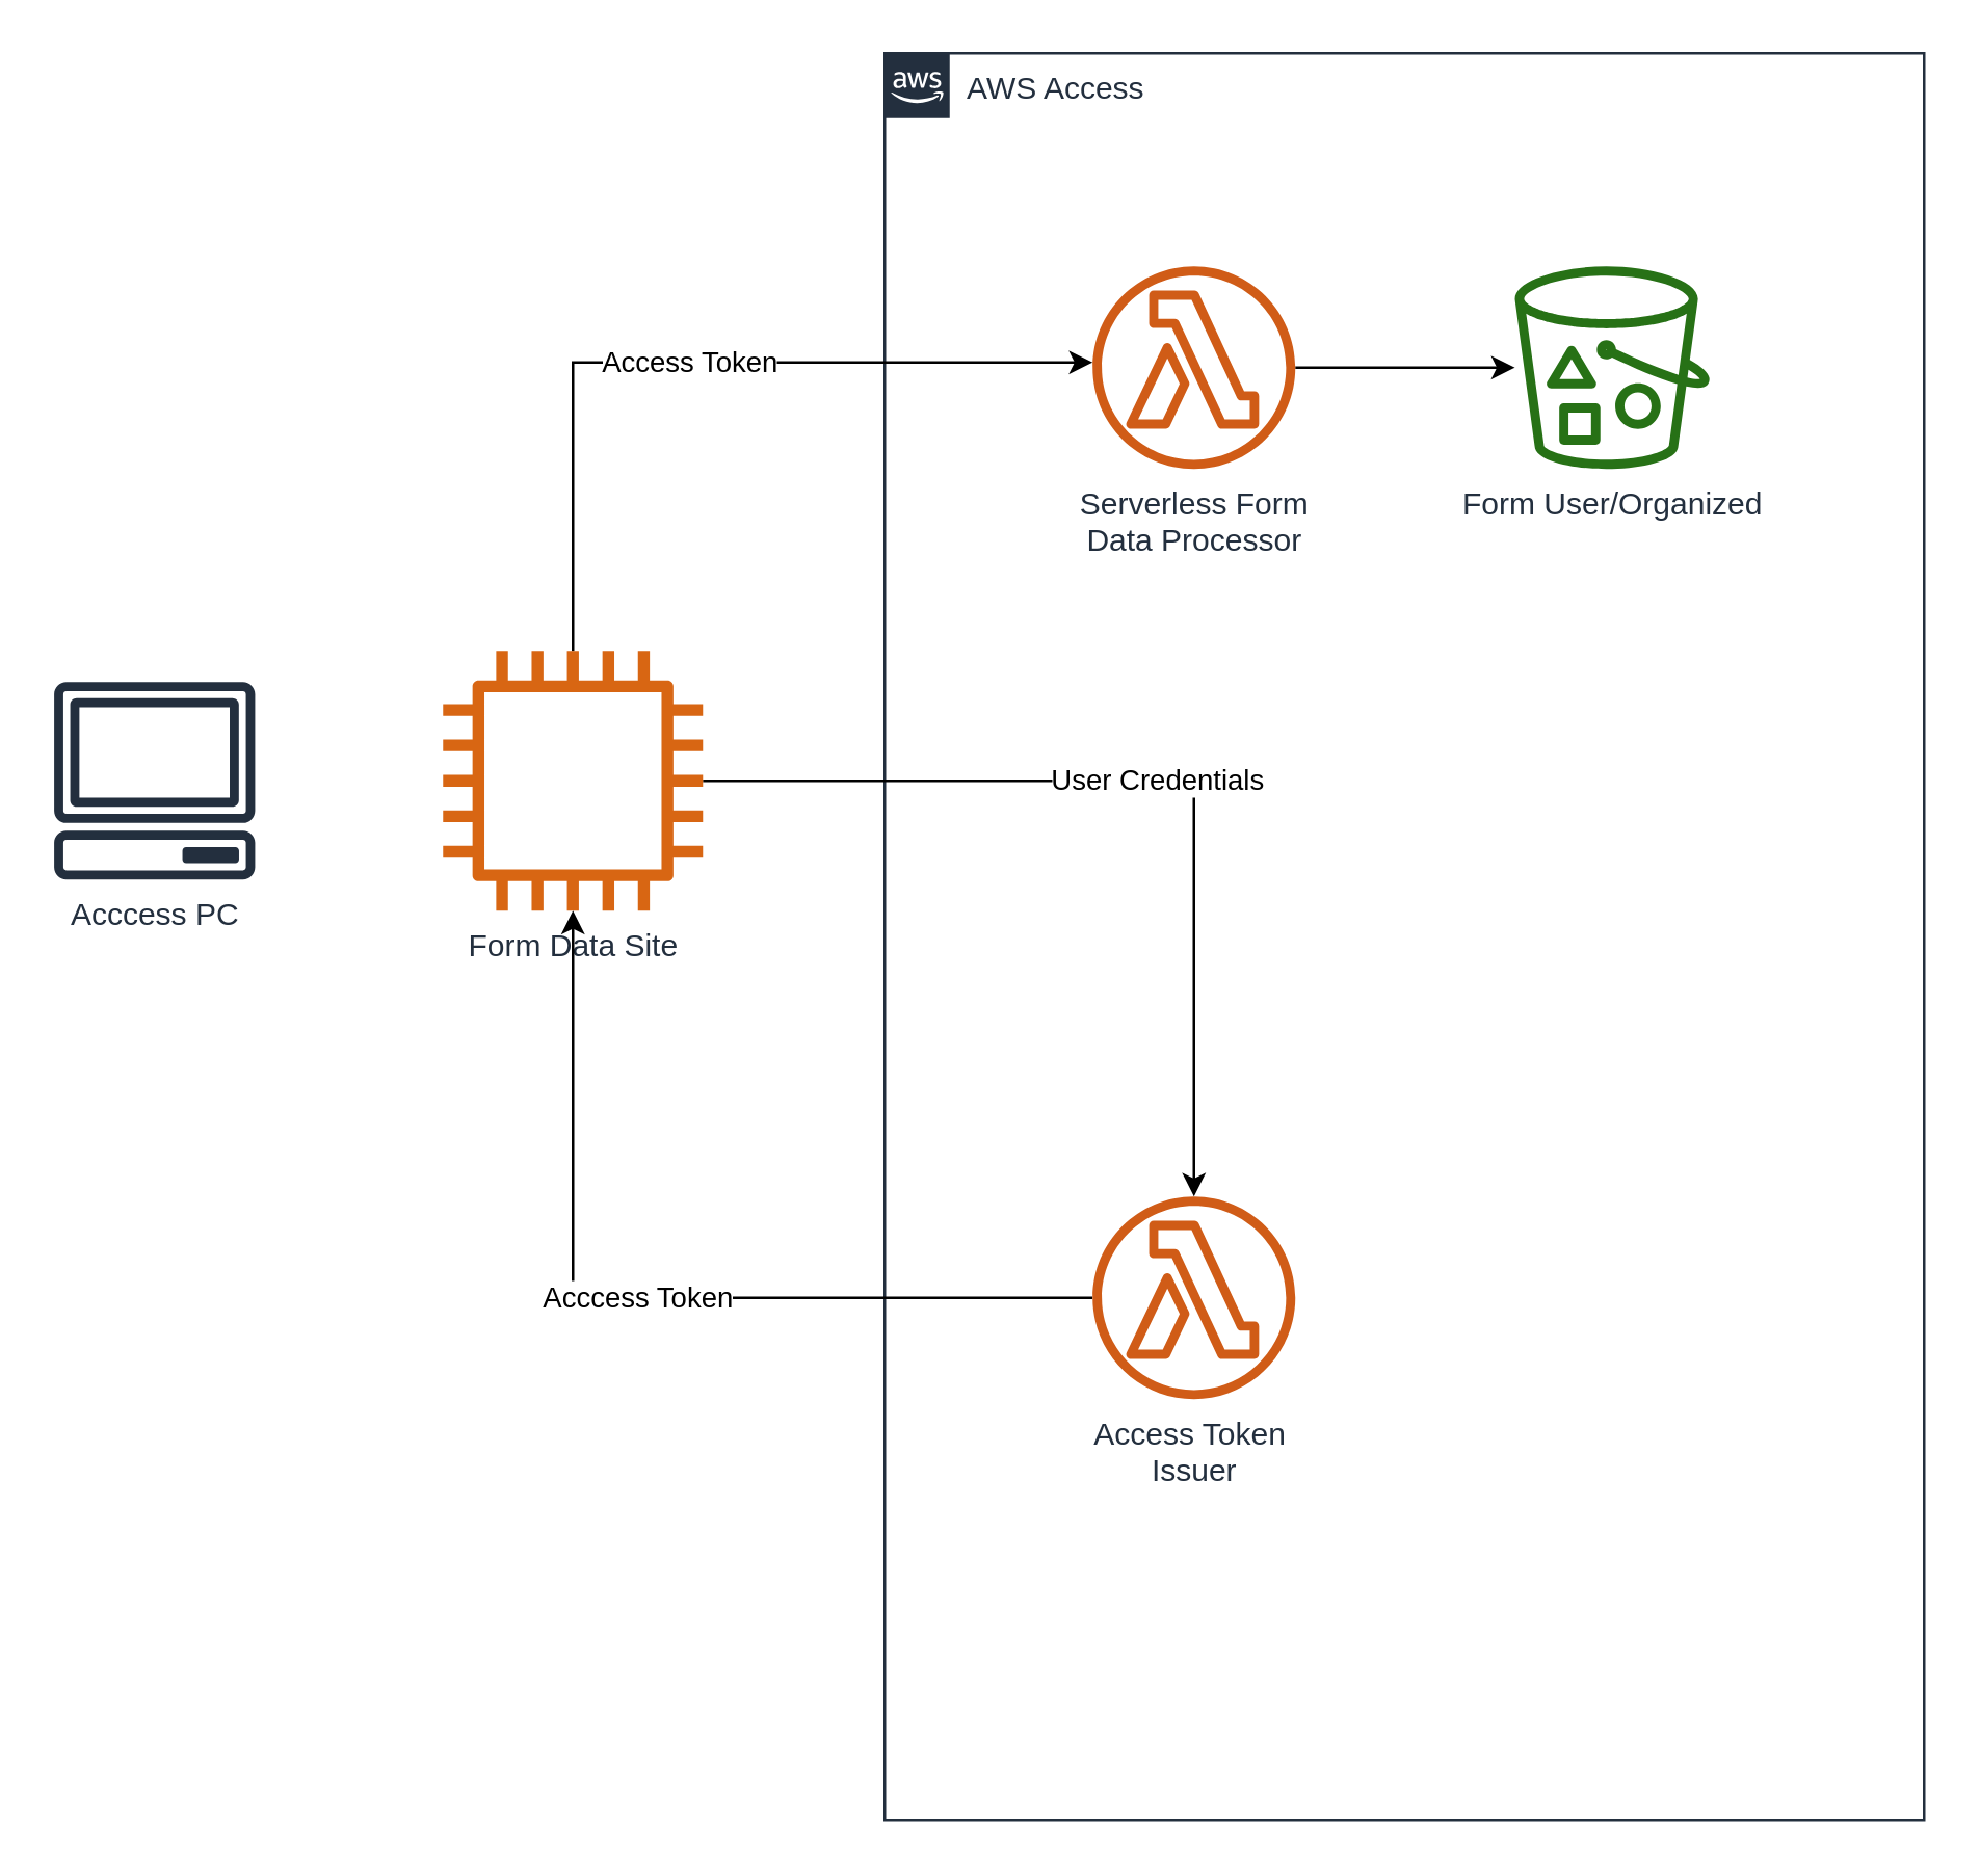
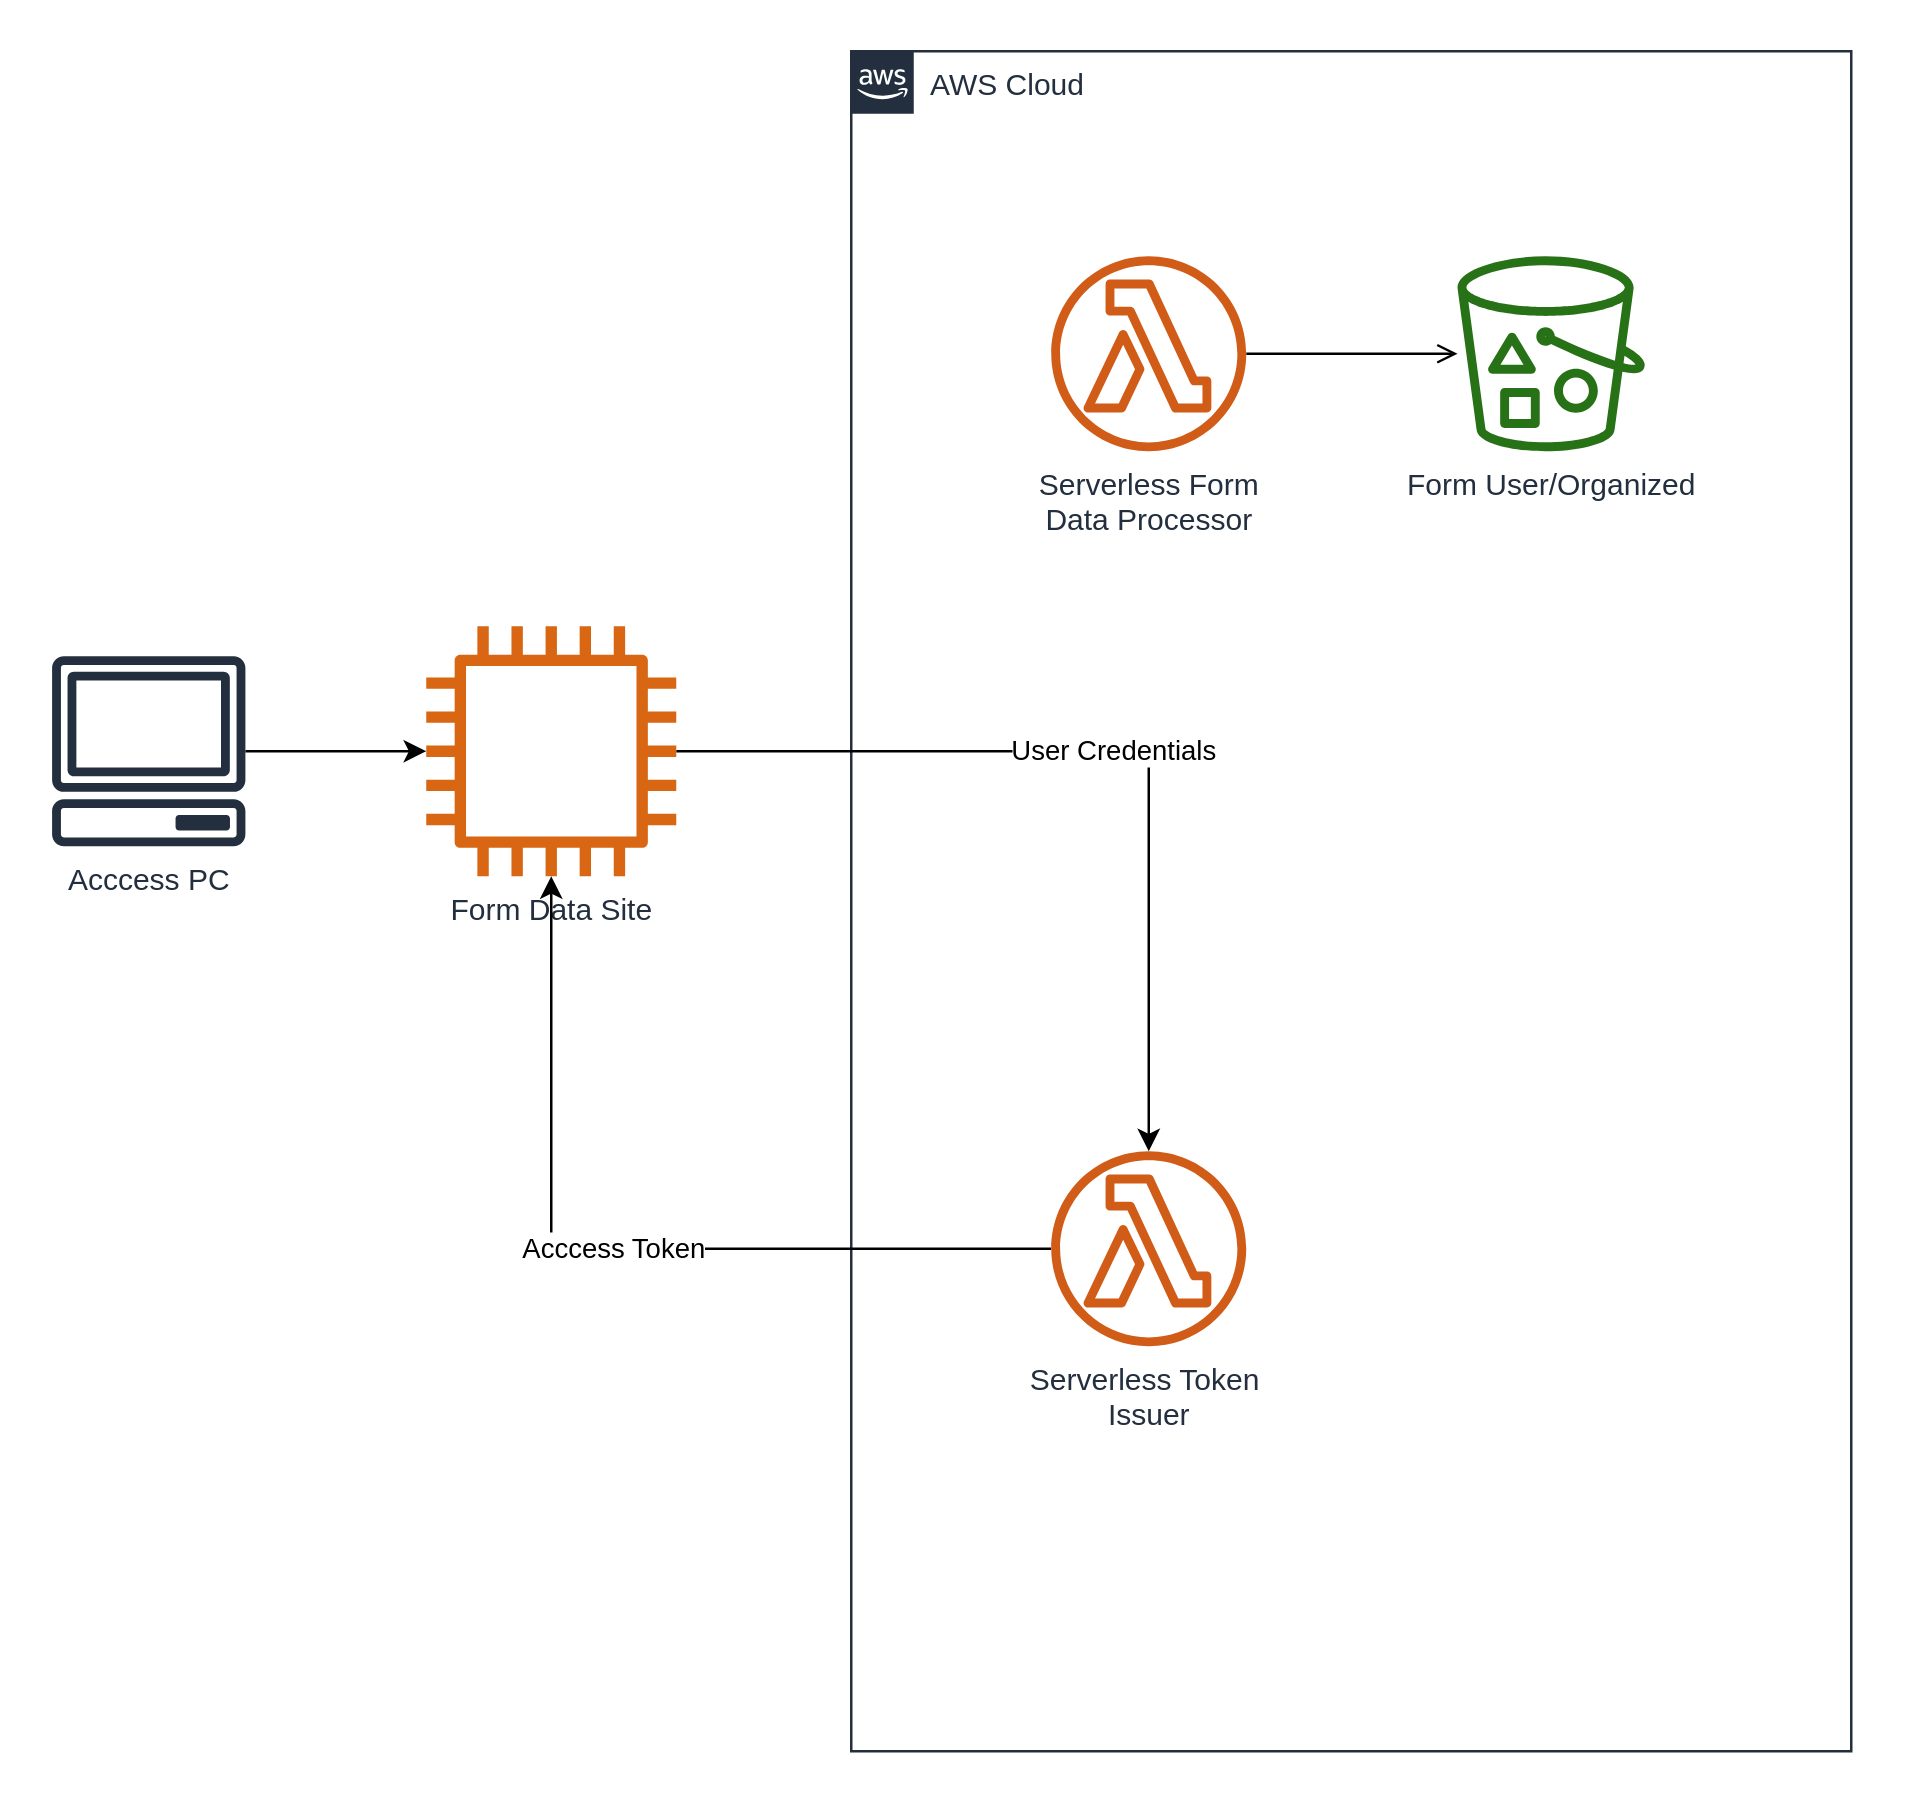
  <mxCell id="0" />
  <mxCell id="1" parent="0" />
- <mxCell id="2" value="AWS Access" style="points=[[0,0],[0.25,0],[0.5,0],[0.75,0],[1,0],[1,0.25],[1,0.5],[1,0.75],[1,1],[0.75,1],[0.5,1],[0.25,1],[0,1],[0,0.75],[0,0.5],[0,0.25]];outlineConnect=0;gradientColor=none;html=1;whiteSpace=wrap;fontSize=12;fontStyle=0;shape=mxgraph.aws4.group;grIcon=mxgraph.aws4.group_aws_cloud_alt;strokeColor=#232F3E;fillColor=none;verticalAlign=top;align=left;spacingLeft=30;fontColor=#232F3E;dashed=0;labelBackgroundColor=#ffffff;" parent="1" vertex="1"><mxGeometry x="340" y="20" width="400" height="680" as="geometry" /></mxCell>
+ <mxCell id="2" value="AWS Cloud" style="points=[[0,0],[0.25,0],[0.5,0],[0.75,0],[1,0],[1,0.25],[1,0.5],[1,0.75],[1,1],[0.75,1],[0.5,1],[0.25,1],[0,1],[0,0.75],[0,0.5],[0,0.25]];outlineConnect=0;gradientColor=none;html=1;whiteSpace=wrap;fontSize=12;fontStyle=0;shape=mxgraph.aws4.group;grIcon=mxgraph.aws4.group_aws_cloud_alt;strokeColor=#232F3E;fillColor=none;verticalAlign=top;align=left;spacingLeft=30;fontColor=#232F3E;dashed=0;labelBackgroundColor=#ffffff;" parent="1" vertex="1"><mxGeometry x="340" y="20" width="400" height="680" as="geometry" /></mxCell>
  <mxCell id="3" value="Form User/Organized" style="outlineConnect=0;fontColor=#232F3E;gradientColor=none;fillColor=#277116;strokeColor=none;dashed=0;verticalLabelPosition=bottom;verticalAlign=top;align=center;html=1;fontSize=12;fontStyle=0;aspect=fixed;pointerEvents=1;shape=mxgraph.aws4.bucket_with_objects;labelBackgroundColor=#ffffff;" parent="1" vertex="1"><mxGeometry x="582.5" y="102" width="75" height="78" as="geometry" /></mxCell>
+ <mxCell id="4" style="edgeStyle=orthogonalEdgeStyle;rounded=0;orthogonalLoop=1;jettySize=auto;html=1;" edge="1" parent="1" source="5" target="8"><mxGeometry relative="1" as="geometry" /></mxCell>
  <mxCell id="5" value="Acccess PC" style="outlineConnect=0;fontColor=#232F3E;gradientColor=none;fillColor=#232F3E;strokeColor=none;dashed=0;verticalLabelPosition=bottom;verticalAlign=top;align=center;html=1;fontSize=12;fontStyle=0;aspect=fixed;pointerEvents=1;shape=mxgraph.aws4.client;" vertex="1" parent="1"><mxGeometry x="20" y="262" width="78" height="76" as="geometry" /></mxCell>
- <mxCell id="6" value="Access Token" style="edgeStyle=orthogonalEdgeStyle;rounded=0;orthogonalLoop=1;jettySize=auto;html=1;" edge="1" parent="1" source="8" target="10"><mxGeometry relative="1" as="geometry"><Array as="points"><mxPoint x="220" y="139" /></Array></mxGeometry></mxCell>
  <mxCell id="7" value="User Credentials" style="edgeStyle=orthogonalEdgeStyle;rounded=0;orthogonalLoop=1;jettySize=auto;html=1;" edge="1" parent="1" source="8" target="12"><mxGeometry relative="1" as="geometry"><Array as="points"><mxPoint x="459" y="300" /></Array></mxGeometry></mxCell>
  <mxCell id="8" value="&lt;span style=&quot;font-weight: normal&quot;&gt;Form Data Site&lt;/span&gt;" style="outlineConnect=0;fontColor=#232F3E;gradientColor=none;fillColor=#D86613;strokeColor=none;dashed=0;verticalLabelPosition=bottom;verticalAlign=top;align=center;html=1;fontSize=12;fontStyle=1;aspect=fixed;pointerEvents=1;shape=mxgraph.aws4.instance2;" vertex="1" parent="1"><mxGeometry x="170" y="250" width="100" height="100" as="geometry" /></mxCell>
- <mxCell id="9" style="edgeStyle=orthogonalEdgeStyle;rounded=0;orthogonalLoop=1;jettySize=auto;html=1;" edge="1" parent="1" source="10" target="3"><mxGeometry relative="1" as="geometry" /></mxCell>
+ <mxCell id="9" style="edgeStyle=orthogonalEdgeStyle;rounded=0;orthogonalLoop=1;jettySize=auto;html=1;endArrow=open;" edge="1" parent="1" source="10" target="3"><mxGeometry relative="1" as="geometry" /></mxCell>
  <mxCell id="10" value="Serverless Form&lt;br&gt;Data Processor" style="outlineConnect=0;fontColor=#232F3E;gradientColor=none;fillColor=#D05C17;strokeColor=none;dashed=0;verticalLabelPosition=bottom;verticalAlign=top;align=center;html=1;fontSize=12;fontStyle=0;aspect=fixed;pointerEvents=1;shape=mxgraph.aws4.lambda_function;" vertex="1" parent="1"><mxGeometry x="420" y="102" width="78" height="78" as="geometry" /></mxCell>
  <mxCell id="11" value="Acccess Token" style="edgeStyle=orthogonalEdgeStyle;rounded=0;orthogonalLoop=1;jettySize=auto;html=1;" edge="1" parent="1" source="12" target="8"><mxGeometry relative="1" as="geometry" /></mxCell>
- <mxCell id="12" value="Access Token&amp;nbsp;&lt;br&gt;Issuer" style="outlineConnect=0;fontColor=#232F3E;gradientColor=none;fillColor=#D05C17;strokeColor=none;dashed=0;verticalLabelPosition=bottom;verticalAlign=top;align=center;html=1;fontSize=12;fontStyle=0;aspect=fixed;pointerEvents=1;shape=mxgraph.aws4.lambda_function;" vertex="1" parent="1"><mxGeometry x="420" y="460" width="78" height="78" as="geometry" /></mxCell>
+ <mxCell id="12" value="Serverless Token&amp;nbsp;&lt;br&gt;Issuer" style="outlineConnect=0;fontColor=#232F3E;gradientColor=none;fillColor=#D05C17;strokeColor=none;dashed=0;verticalLabelPosition=bottom;verticalAlign=top;align=center;html=1;fontSize=12;fontStyle=0;aspect=fixed;pointerEvents=1;shape=mxgraph.aws4.lambda_function;" vertex="1" parent="1"><mxGeometry x="420" y="460" width="78" height="78" as="geometry" /></mxCell>
